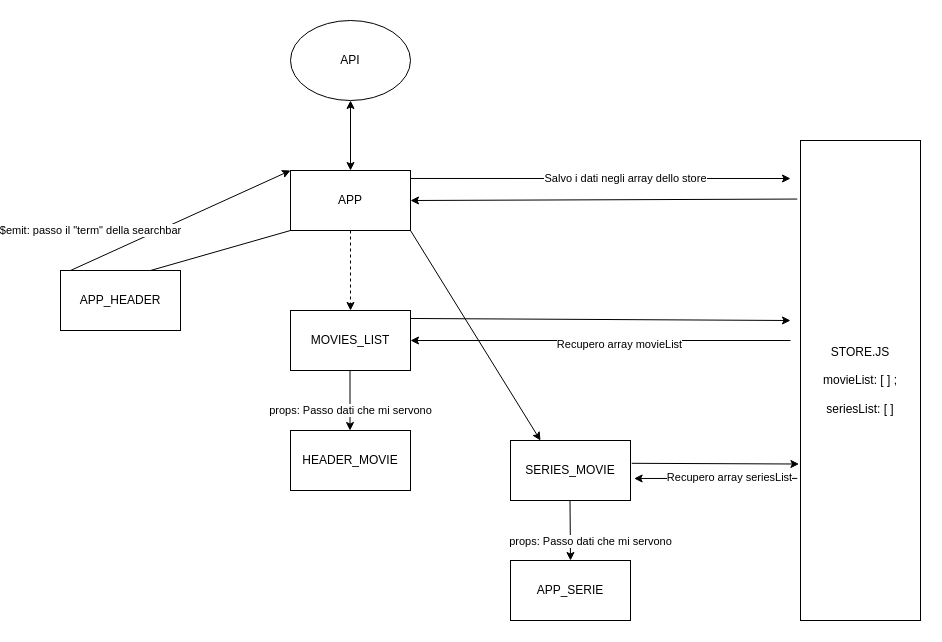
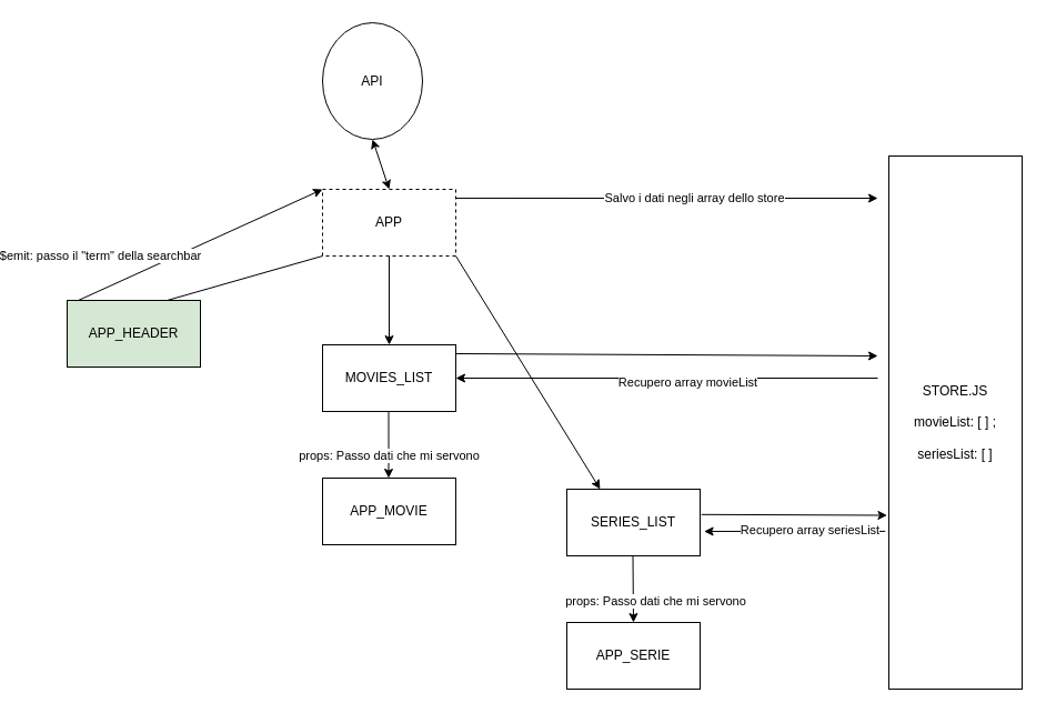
  <mxCell id="0" />
  <mxCell id="1" parent="0" />
- <mxCell id="2" value="APP&lt;br&gt;" style="rounded=0;whiteSpace=wrap;html=1;" vertex="1" parent="1"><mxGeometry x="250" y="170" width="120" height="60" as="geometry" /></mxCell>
- <mxCell id="3" value="APP_HEADER" style="rounded=0;whiteSpace=wrap;html=1;" vertex="1" parent="1"><mxGeometry x="20" y="270" width="120" height="60" as="geometry" /></mxCell>
+ <mxCell id="2" value="APP&lt;br&gt;" style="rounded=0;whiteSpace=wrap;html=1;dashed=1;" vertex="1" parent="1"><mxGeometry x="250" y="170" width="120" height="60" as="geometry" /></mxCell>
+ <mxCell id="3" value="APP_HEADER" style="rounded=0;whiteSpace=wrap;html=1;fillColor=#d5e8d4;" vertex="1" parent="1"><mxGeometry x="20" y="270" width="120" height="60" as="geometry" /></mxCell>
  <mxCell id="4" value="MOVIES_LIST" style="rounded=0;whiteSpace=wrap;html=1;" vertex="1" parent="1"><mxGeometry x="250" y="310" width="120" height="60" as="geometry" /></mxCell>
- <mxCell id="5" value="SERIES_MOVIE" style="rounded=0;whiteSpace=wrap;html=1;" vertex="1" parent="1"><mxGeometry x="470" y="440" width="120" height="60" as="geometry" /></mxCell>
+ <mxCell id="5" value="SERIES_LIST" style="rounded=0;whiteSpace=wrap;html=1;" vertex="1" parent="1"><mxGeometry x="470" y="440" width="120" height="60" as="geometry" /></mxCell>
  <mxCell id="6" value="" style="endArrow=none;html=1;rounded=0;exitX=0;exitY=1;exitDx=0;exitDy=0;entryX=0.75;entryY=0;entryDx=0;entryDy=0;" edge="1" parent="1" source="2" target="3"><mxGeometry width="50" height="50" relative="1" as="geometry"><mxPoint x="70" y="240" as="sourcePoint" /><mxPoint x="120" y="190" as="targetPoint" /></mxGeometry></mxCell>
- <mxCell id="7" value="" style="endArrow=classic;html=1;rounded=0;exitX=0.5;exitY=1;exitDx=0;exitDy=0;entryX=0.5;entryY=0;entryDx=0;entryDy=0;dashed=1;" edge="1" parent="1" source="2" target="4"><mxGeometry width="50" height="50" relative="1" as="geometry"><mxPoint x="420" y="225" as="sourcePoint" /><mxPoint x="470" y="175" as="targetPoint" /></mxGeometry></mxCell>
+ <mxCell id="7" value="" style="endArrow=classic;html=1;rounded=0;exitX=0.5;exitY=1;exitDx=0;exitDy=0;entryX=0.5;entryY=0;entryDx=0;entryDy=0;" edge="1" parent="1" source="2" target="4"><mxGeometry width="50" height="50" relative="1" as="geometry"><mxPoint x="420" y="225" as="sourcePoint" /><mxPoint x="470" y="175" as="targetPoint" /></mxGeometry></mxCell>
  <mxCell id="8" value="" style="endArrow=classic;html=1;rounded=0;exitX=1;exitY=1;exitDx=0;exitDy=0;entryX=0.25;entryY=0;entryDx=0;entryDy=0;" edge="1" parent="1" source="2" target="5"><mxGeometry width="50" height="50" relative="1" as="geometry"><mxPoint x="510" y="240" as="sourcePoint" /><mxPoint x="560" y="190" as="targetPoint" /></mxGeometry></mxCell>
- <mxCell id="9" value="API" style="ellipse;whiteSpace=wrap;html=1;" vertex="1" parent="1"><mxGeometry x="250" y="20" width="120" height="80" as="geometry" /></mxCell>
+ <mxCell id="9" value="API" style="ellipse;whiteSpace=wrap;html=1;" vertex="1" parent="1"><mxGeometry x="250" y="20" width="90" height="105" as="geometry" /></mxCell>
  <mxCell id="10" value="" style="endArrow=classic;startArrow=classic;html=1;rounded=0;entryX=0.5;entryY=1;entryDx=0;entryDy=0;exitX=0.5;exitY=0;exitDx=0;exitDy=0;" edge="1" parent="1" source="2" target="9"><mxGeometry width="50" height="50" relative="1" as="geometry"><mxPoint x="280" y="160" as="sourcePoint" /><mxPoint x="330" y="110" as="targetPoint" /></mxGeometry></mxCell>
  <mxCell id="11" value="" style="endArrow=classic;html=1;rounded=0;" edge="1" parent="1"><mxGeometry x="-1" y="112" width="50" height="50" relative="1" as="geometry"><mxPoint x="309.5" y="370" as="sourcePoint" /><mxPoint x="309.5" y="430" as="targetPoint" /><mxPoint x="-12" y="-50" as="offset" /></mxGeometry></mxCell>
  <mxCell id="12" value="props: Passo dati che mi servono" style="edgeLabel;html=1;align=center;verticalAlign=middle;resizable=0;points=[];" vertex="1" connectable="0" parent="11"><mxGeometry x="0.287" relative="1" as="geometry"><mxPoint as="offset" /></mxGeometry></mxCell>
  <mxCell id="13" value="" style="endArrow=classic;html=1;rounded=0;" edge="1" parent="1"><mxGeometry x="-1" y="304" width="50" height="50" relative="1" as="geometry"><mxPoint x="529.5" y="500" as="sourcePoint" /><mxPoint x="530" y="560" as="targetPoint" /><mxPoint x="-4" y="-50" as="offset" /></mxGeometry></mxCell>
  <mxCell id="14" value="props: Passo dati che mi servono" style="edgeLabel;html=1;align=center;verticalAlign=middle;resizable=0;points=[];" vertex="1" connectable="0" parent="13"><mxGeometry x="0.319" y="-4" relative="1" as="geometry"><mxPoint x="24" as="offset" /></mxGeometry></mxCell>
- <mxCell id="15" value="HEADER_MOVIE" style="rounded=0;whiteSpace=wrap;html=1;" vertex="1" parent="1"><mxGeometry x="250" y="430" width="120" height="60" as="geometry" /></mxCell>
+ <mxCell id="15" value="APP_MOVIE" style="rounded=0;whiteSpace=wrap;html=1;" vertex="1" parent="1"><mxGeometry x="250" y="430" width="120" height="60" as="geometry" /></mxCell>
  <mxCell id="16" value="APP_SERIE" style="rounded=0;whiteSpace=wrap;html=1;" vertex="1" parent="1"><mxGeometry x="470" y="560" width="120" height="60" as="geometry" /></mxCell>
  <mxCell id="17" value="STORE.JS&lt;br&gt;&lt;br&gt;movieList: [ ] ;&lt;br&gt;&lt;br&gt;seriesList: [ ]" style="rounded=0;whiteSpace=wrap;html=1;" vertex="1" parent="1"><mxGeometry x="760" y="140" width="120" height="480" as="geometry" /></mxCell>
  <mxCell id="18" value="" style="endArrow=classic;html=1;rounded=0;entryX=0;entryY=0;entryDx=0;entryDy=0;" edge="1" parent="1" target="2"><mxGeometry width="50" height="50" relative="1" as="geometry"><mxPoint x="30" y="270" as="sourcePoint" /><mxPoint x="80" y="220" as="targetPoint" /></mxGeometry></mxCell>
  <mxCell id="19" value="$emit: passo il &quot;term&quot; della searchbar" style="edgeLabel;html=1;align=center;verticalAlign=middle;resizable=0;points=[];" vertex="1" connectable="0" parent="18"><mxGeometry x="-0.31" y="-1" relative="1" as="geometry"><mxPoint x="-56" y="-7" as="offset" /></mxGeometry></mxCell>
  <mxCell id="20" value="" style="endArrow=classic;html=1;rounded=0;exitX=0.997;exitY=0.133;exitDx=0;exitDy=0;exitPerimeter=0;" edge="1" parent="1" source="2"><mxGeometry width="50" height="50" relative="1" as="geometry"><mxPoint x="440" y="210" as="sourcePoint" /><mxPoint x="750" y="178" as="targetPoint" /></mxGeometry></mxCell>
  <mxCell id="21" value="Salvo i dati negli array dello store" style="edgeLabel;html=1;align=center;verticalAlign=middle;resizable=0;points=[];" vertex="1" connectable="0" parent="20"><mxGeometry x="0.13" relative="1" as="geometry"><mxPoint as="offset" /></mxGeometry></mxCell>
- <mxCell id="22" value="" style="endArrow=classic;html=1;rounded=0;entryX=1;entryY=0.5;entryDx=0;entryDy=0;exitX=-0.027;exitY=0.122;exitDx=0;exitDy=0;exitPerimeter=0;" edge="1" parent="1" source="17" target="2"><mxGeometry width="50" height="50" relative="1" as="geometry"><mxPoint x="580" y="240" as="sourcePoint" /><mxPoint x="630" y="190" as="targetPoint" /></mxGeometry></mxCell>
  <mxCell id="23" value="" style="endArrow=classic;html=1;rounded=0;exitX=0.997;exitY=0.133;exitDx=0;exitDy=0;exitPerimeter=0;" edge="1" parent="1" source="4"><mxGeometry width="50" height="50" relative="1" as="geometry"><mxPoint x="530" y="360" as="sourcePoint" /><mxPoint x="750" y="320" as="targetPoint" /></mxGeometry></mxCell>
  <mxCell id="24" value="" style="endArrow=classic;html=1;rounded=0;entryX=1;entryY=0.5;entryDx=0;entryDy=0;" edge="1" parent="1" target="4"><mxGeometry width="50" height="50" relative="1" as="geometry"><mxPoint x="750" y="340" as="sourcePoint" /><mxPoint x="620" y="340" as="targetPoint" /></mxGeometry></mxCell>
  <mxCell id="25" value="Recupero array movieList" style="edgeLabel;html=1;align=center;verticalAlign=middle;resizable=0;points=[];" vertex="1" connectable="0" parent="24"><mxGeometry x="-0.095" y="3" relative="1" as="geometry"><mxPoint as="offset" /></mxGeometry></mxCell>
  <mxCell id="26" value="" style="endArrow=classic;html=1;rounded=0;exitX=1.01;exitY=0.38;exitDx=0;exitDy=0;exitPerimeter=0;entryX=-0.013;entryY=0.674;entryDx=0;entryDy=0;entryPerimeter=0;" edge="1" parent="1" source="5" target="17"><mxGeometry width="50" height="50" relative="1" as="geometry"><mxPoint x="640" y="485" as="sourcePoint" /><mxPoint x="690" y="435" as="targetPoint" /></mxGeometry></mxCell>
  <mxCell id="27" value="" style="endArrow=classic;html=1;rounded=0;entryX=1.03;entryY=0.633;entryDx=0;entryDy=0;entryPerimeter=0;exitX=-0.027;exitY=0.704;exitDx=0;exitDy=0;exitPerimeter=0;" edge="1" parent="1" source="17" target="5"><mxGeometry width="50" height="50" relative="1" as="geometry"><mxPoint x="650" y="530" as="sourcePoint" /><mxPoint x="700" y="480" as="targetPoint" /></mxGeometry></mxCell>
  <mxCell id="28" value="Recupero array seriesList" style="edgeLabel;html=1;align=center;verticalAlign=middle;resizable=0;points=[];" vertex="1" connectable="0" parent="27"><mxGeometry x="0.216" y="-1" relative="1" as="geometry"><mxPoint x="31" as="offset" /></mxGeometry></mxCell>
